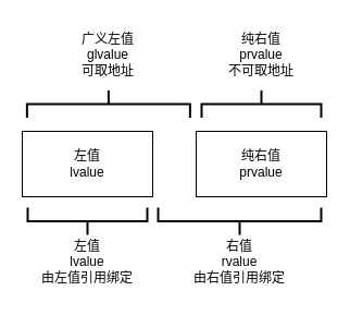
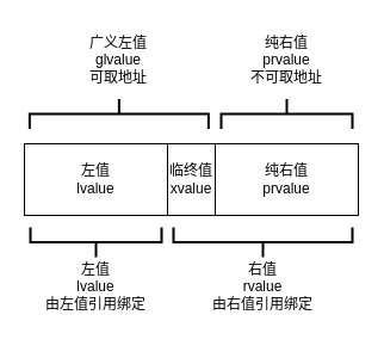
  <mxCell id="0" />
  <mxCell id="1" parent="0" />
+ <mxCell id="2" value="临终值&lt;br&gt;xvalue" style="rounded=0;whiteSpace=wrap;html=1;" parent="1" vertex="1"><mxGeometry x="140" y="120" width="40" height="60" as="geometry" /></mxCell>
  <mxCell id="3" value="左值&lt;br&gt;lvalue" style="rounded=0;whiteSpace=wrap;html=1;" parent="1" vertex="1"><mxGeometry x="20" y="120" width="120" height="60" as="geometry" /></mxCell>
  <mxCell id="4" value="纯右值&lt;br&gt;prvalue" style="rounded=0;whiteSpace=wrap;html=1;" parent="1" vertex="1"><mxGeometry x="180" y="120" width="120" height="60" as="geometry" /></mxCell>
  <mxCell id="5" value="广义左值&lt;br&gt;glvalue&lt;br&gt;可取地址" style="text;html=1;strokeColor=none;fillColor=none;align=center;verticalAlign=middle;whiteSpace=wrap;rounded=0;" parent="1" vertex="1"><mxGeometry x="59.38" y="20" width="80" height="60" as="geometry" /></mxCell>
  <mxCell id="6" value="纯右值&lt;br&gt;prvalue&lt;br&gt;不可取地址" style="text;html=1;strokeColor=none;fillColor=none;align=center;verticalAlign=middle;whiteSpace=wrap;rounded=0;" parent="1" vertex="1"><mxGeometry x="200" y="20" width="80" height="60" as="geometry" /></mxCell>
  <mxCell id="7" value="左值&lt;br&gt;lvalue&lt;br&gt;由左值引用绑定" style="text;html=1;strokeColor=none;fillColor=none;align=center;verticalAlign=middle;whiteSpace=wrap;rounded=0;" parent="1" vertex="1"><mxGeometry x="30" y="210" width="100" height="60" as="geometry" /></mxCell>
  <mxCell id="8" value="右值&lt;br&gt;rvalue&lt;br&gt;由右值引用绑定" style="text;html=1;strokeColor=none;fillColor=none;align=center;verticalAlign=middle;whiteSpace=wrap;rounded=0;" parent="1" vertex="1"><mxGeometry x="170" y="210" width="100" height="60" as="geometry" /></mxCell>
  <mxCell id="9" value="" style="strokeWidth=2;html=1;shape=mxgraph.flowchart.annotation_2;align=left;labelPosition=right;pointerEvents=1;rotation=-90;" vertex="1" parent="1"><mxGeometry x="67.51" y="147.5" width="25" height="110" as="geometry" /></mxCell>
  <mxCell id="10" value="" style="strokeWidth=2;html=1;shape=mxgraph.flowchart.annotation_2;align=left;labelPosition=right;pointerEvents=1;rotation=-90;" vertex="1" parent="1"><mxGeometry x="207.5" y="127.5" width="25" height="150" as="geometry" /></mxCell>
  <mxCell id="11" value="" style="strokeWidth=2;html=1;shape=mxgraph.flowchart.annotation_2;align=left;labelPosition=right;pointerEvents=1;rotation=90;direction=east;" vertex="1" parent="1"><mxGeometry x="86.88" y="20" width="25" height="150" as="geometry" /></mxCell>
  <mxCell id="12" value="" style="strokeWidth=2;html=1;shape=mxgraph.flowchart.annotation_2;align=left;labelPosition=right;pointerEvents=1;rotation=90;" vertex="1" parent="1"><mxGeometry x="227.5" y="40" width="25" height="110" as="geometry" /></mxCell>
